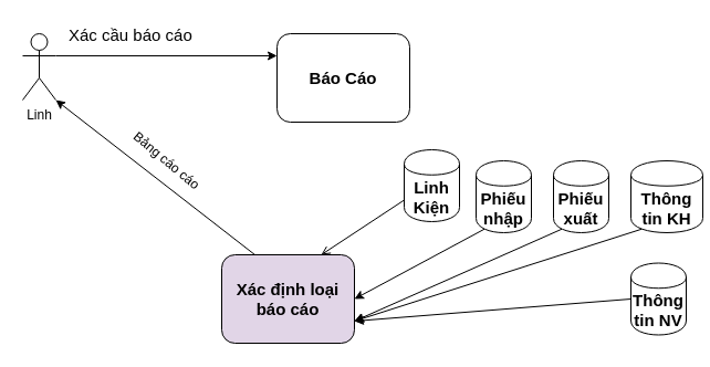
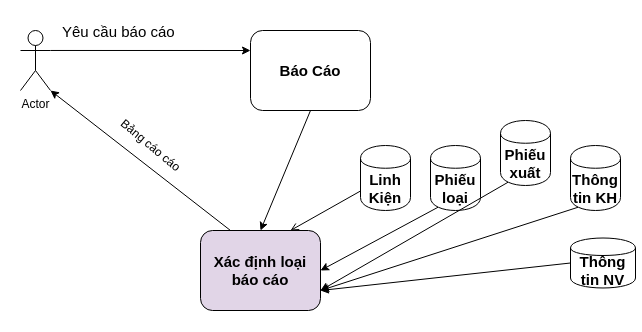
  <mxCell id="0" />
  <mxCell id="1" parent="0" />
- <mxCell id="2" value="Linh" style="shape=umlActor;verticalLabelPosition=bottom;labelBackgroundColor=#ffffff;verticalAlign=top;html=1;outlineConnect=0;" vertex="1" parent="1"><mxGeometry x="20" y="30" width="30" height="60" as="geometry" /></mxCell>
+ <mxCell id="2" value="Actor" style="shape=umlActor;verticalLabelPosition=bottom;labelBackgroundColor=#ffffff;verticalAlign=top;html=1;outlineConnect=0;" vertex="1" parent="1"><mxGeometry x="20" y="30" width="30" height="60" as="geometry" /></mxCell>
  <mxCell id="3" value="Báo Cáo" style="rounded=1;whiteSpace=wrap;html=1;fontSize=15;fontStyle=1" vertex="1" parent="1"><mxGeometry x="250" y="30" width="120" height="80" as="geometry" /></mxCell>
  <mxCell id="4" value="" style="endArrow=classic;html=1;exitX=1;exitY=0.333;exitDx=0;exitDy=0;exitPerimeter=0;entryX=0;entryY=0.25;entryDx=0;entryDy=0;" edge="1" parent="1" source="2" target="3"><mxGeometry width="50" height="50" relative="1" as="geometry"><mxPoint x="100" y="90" as="sourcePoint" /><mxPoint x="150" y="40" as="targetPoint" /></mxGeometry></mxCell>
- <mxCell id="5" value="Xác cầu báo cáo" style="text;html=1;resizable=0;points=[];autosize=1;align=left;verticalAlign=top;spacingTop=-4;fontSize=15;" vertex="1" parent="1"><mxGeometry x="60" y="20" width="130" height="20" as="geometry" /></mxCell>
+ <mxCell id="5" value="Yêu cầu báo cáo" style="text;html=1;resizable=0;points=[];autosize=1;align=left;verticalAlign=top;spacingTop=-4;fontSize=15;" vertex="1" parent="1"><mxGeometry x="60" y="20" width="130" height="20" as="geometry" /></mxCell>
  <mxCell id="6" value="Xác định loại báo cáo&lt;br&gt;" style="rounded=1;whiteSpace=wrap;html=1;fontSize=15;fontStyle=1;fillColor=#e1d5e7;" vertex="1" parent="1"><mxGeometry x="200" y="230" width="120" height="80" as="geometry" /></mxCell>
- <mxCell id="8" value="Linh Kiện" style="shape=cylinder;whiteSpace=wrap;html=1;boundedLbl=1;backgroundOutline=1;fontSize=15;fontStyle=1" vertex="1" parent="1"><mxGeometry x="365" y="135" width="50" height="65" as="geometry" /></mxCell>
- <mxCell id="9" value="Phiếu nhập" style="shape=cylinder;whiteSpace=wrap;html=1;boundedLbl=1;backgroundOutline=1;fontSize=15;fontStyle=1" vertex="1" parent="1"><mxGeometry x="430" y="145" width="50" height="65" as="geometry" /></mxCell>
- <mxCell id="10" value="Phiếu xuất" style="shape=cylinder;whiteSpace=wrap;html=1;boundedLbl=1;backgroundOutline=1;fontSize=15;fontStyle=1" vertex="1" parent="1"><mxGeometry x="500" y="145" width="50" height="65" as="geometry" /></mxCell>
- <mxCell id="11" value="Thông tin KH" style="shape=cylinder;whiteSpace=wrap;html=1;boundedLbl=1;backgroundOutline=1;fontSize=15;fontStyle=1" vertex="1" parent="1"><mxGeometry x="570" y="145" width="65" height="65" as="geometry" /></mxCell>
- <mxCell id="12" value="Thông tin NV" style="shape=cylinder;whiteSpace=wrap;html=1;boundedLbl=1;backgroundOutline=1;fontSize=15;fontStyle=1" vertex="1" parent="1"><mxGeometry x="570" y="237.5" width="50" height="65" as="geometry" /></mxCell>
+ <mxCell id="7" value="" style="endArrow=classic;html=1;entryX=0.5;entryY=0;entryDx=0;entryDy=0;exitX=0.5;exitY=1;exitDx=0;exitDy=0;" edge="1" parent="1" source="3" target="6"><mxGeometry width="50" height="50" relative="1" as="geometry"><mxPoint x="310" y="190" as="sourcePoint" /><mxPoint x="360" y="140" as="targetPoint" /></mxGeometry></mxCell>
+ <mxCell id="8" value="Linh Kiện" style="shape=cylinder;whiteSpace=wrap;html=1;boundedLbl=1;backgroundOutline=1;fontSize=15;fontStyle=1" vertex="1" parent="1"><mxGeometry x="360" y="145" width="50" height="65" as="geometry" /></mxCell>
+ <mxCell id="9" value="Phiếu loại" style="shape=cylinder;whiteSpace=wrap;html=1;boundedLbl=1;backgroundOutline=1;fontSize=15;fontStyle=1" vertex="1" parent="1"><mxGeometry x="430" y="145" width="50" height="65" as="geometry" /></mxCell>
+ <mxCell id="10" value="Phiếu xuất" style="shape=cylinder;whiteSpace=wrap;html=1;boundedLbl=1;backgroundOutline=1;fontSize=15;fontStyle=1" vertex="1" parent="1"><mxGeometry x="500" y="120" width="50" height="65" as="geometry" /></mxCell>
+ <mxCell id="11" value="Thông tin KH" style="shape=cylinder;whiteSpace=wrap;html=1;boundedLbl=1;backgroundOutline=1;fontSize=15;fontStyle=1" vertex="1" parent="1"><mxGeometry x="570" y="145" width="50" height="65" as="geometry" /></mxCell>
+ <mxCell id="12" value="Thông tin NV" style="shape=cylinder;whiteSpace=wrap;html=1;boundedLbl=1;backgroundOutline=1;fontSize=15;fontStyle=1" vertex="1" parent="1"><mxGeometry x="570" y="237.5" width="65" height="50" as="geometry" /></mxCell>
  <mxCell id="13" value="" style="endArrow=open;html=1;entryX=0.75;entryY=0;entryDx=0;entryDy=0;exitX=0;exitY=0.7;exitDx=0;exitDy=0;" edge="1" parent="1" source="8" target="6"><mxGeometry width="50" height="50" relative="1" as="geometry"><mxPoint x="430" y="310" as="sourcePoint" /><mxPoint x="480" y="260" as="targetPoint" /></mxGeometry></mxCell>
  <mxCell id="14" value="" style="endArrow=classic;html=1;entryX=1;entryY=0.5;entryDx=0;entryDy=0;exitX=0.15;exitY=0.95;exitDx=0;exitDy=0;exitPerimeter=0;" edge="1" parent="1" source="9" target="6"><mxGeometry width="50" height="50" relative="1" as="geometry"><mxPoint x="380" y="300" as="sourcePoint" /><mxPoint x="430" y="250" as="targetPoint" /></mxGeometry></mxCell>
  <mxCell id="15" value="" style="endArrow=classic;html=1;entryX=1;entryY=0.75;entryDx=0;entryDy=0;exitX=0.15;exitY=0.95;exitDx=0;exitDy=0;exitPerimeter=0;" edge="1" parent="1" source="10" target="6"><mxGeometry width="50" height="50" relative="1" as="geometry"><mxPoint x="470" y="330" as="sourcePoint" /><mxPoint x="520" y="280" as="targetPoint" /></mxGeometry></mxCell>
  <mxCell id="16" value="" style="endArrow=classic;html=1;entryX=1;entryY=0.75;entryDx=0;entryDy=0;exitX=0.15;exitY=0.95;exitDx=0;exitDy=0;exitPerimeter=0;" edge="1" parent="1" source="11" target="6"><mxGeometry width="50" height="50" relative="1" as="geometry"><mxPoint x="460" y="340" as="sourcePoint" /><mxPoint x="510" y="290" as="targetPoint" /></mxGeometry></mxCell>
  <mxCell id="17" value="" style="endArrow=classic;html=1;entryX=1;entryY=0.75;entryDx=0;entryDy=0;exitX=0;exitY=0.5;exitDx=0;exitDy=0;" edge="1" parent="1" source="12" target="6"><mxGeometry width="50" height="50" relative="1" as="geometry"><mxPoint x="400" y="360" as="sourcePoint" /><mxPoint x="450" y="310" as="targetPoint" /></mxGeometry></mxCell>
  <mxCell id="18" value="" style="endArrow=classic;html=1;entryX=1;entryY=1;entryDx=0;entryDy=0;entryPerimeter=0;exitX=0.25;exitY=0;exitDx=0;exitDy=0;" edge="1" parent="1" source="6" target="2"><mxGeometry width="50" height="50" relative="1" as="geometry"><mxPoint x="140" y="220" as="sourcePoint" /><mxPoint x="190" y="170" as="targetPoint" /></mxGeometry></mxCell>
  <mxCell id="19" value="Bảng cáo cáo" style="text;html=1;resizable=0;points=[];autosize=1;align=left;verticalAlign=top;spacingTop=-4;rotation=40;" vertex="1" parent="1"><mxGeometry x="110" y="139" width="90" height="20" as="geometry" /></mxCell>
